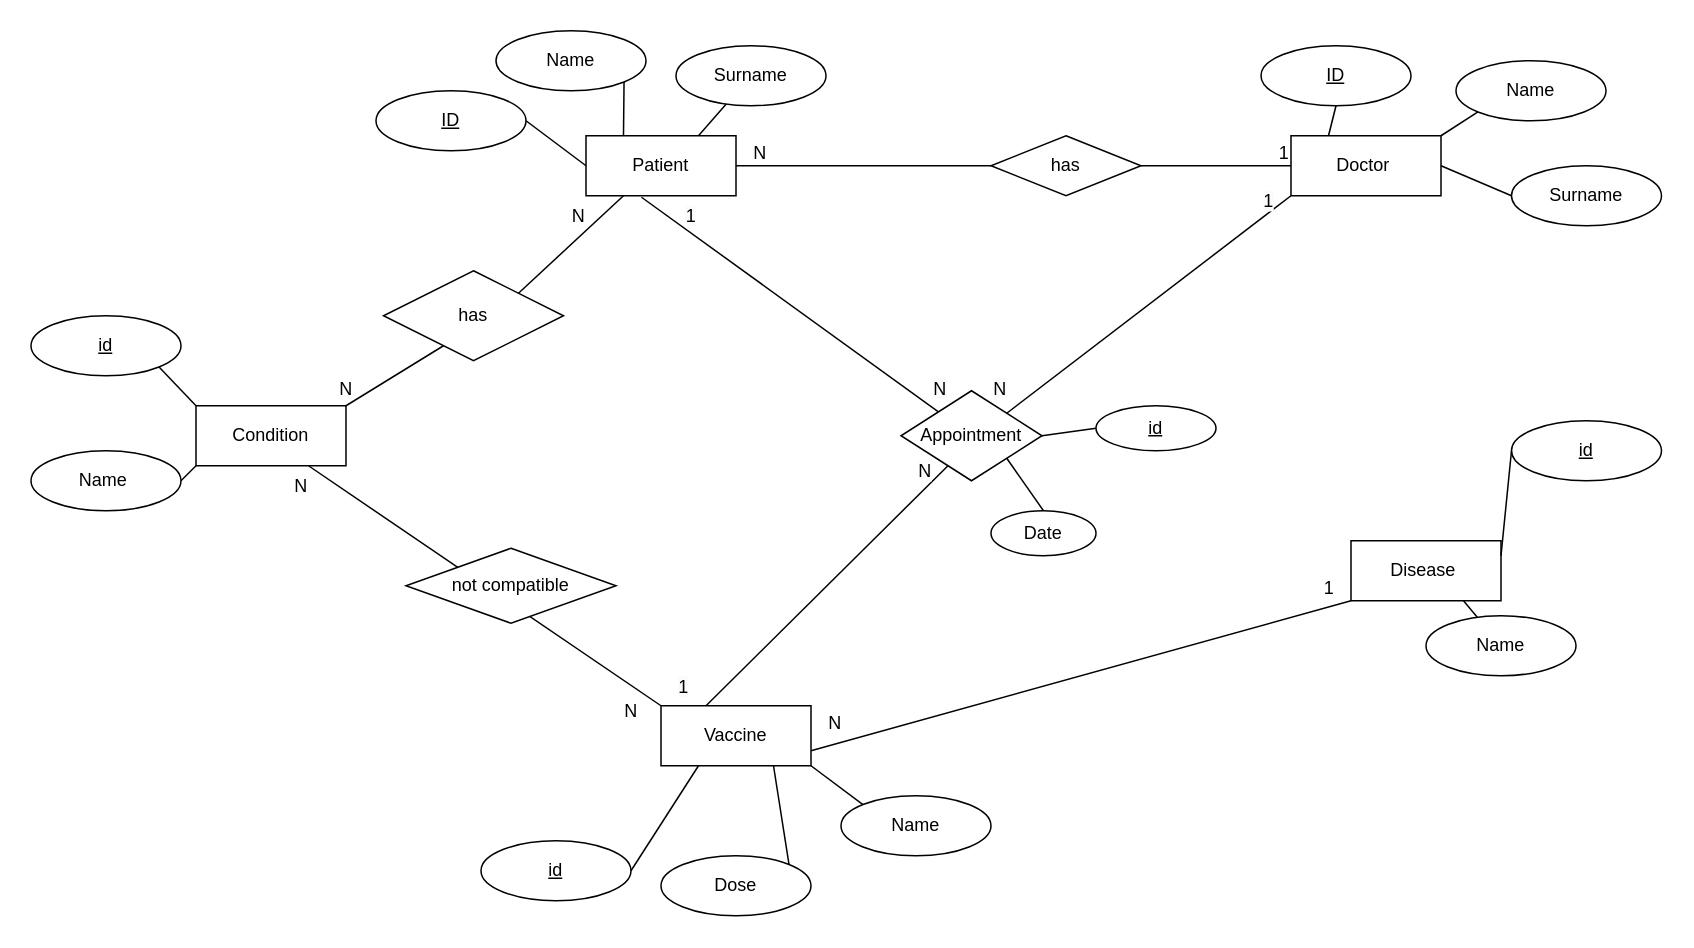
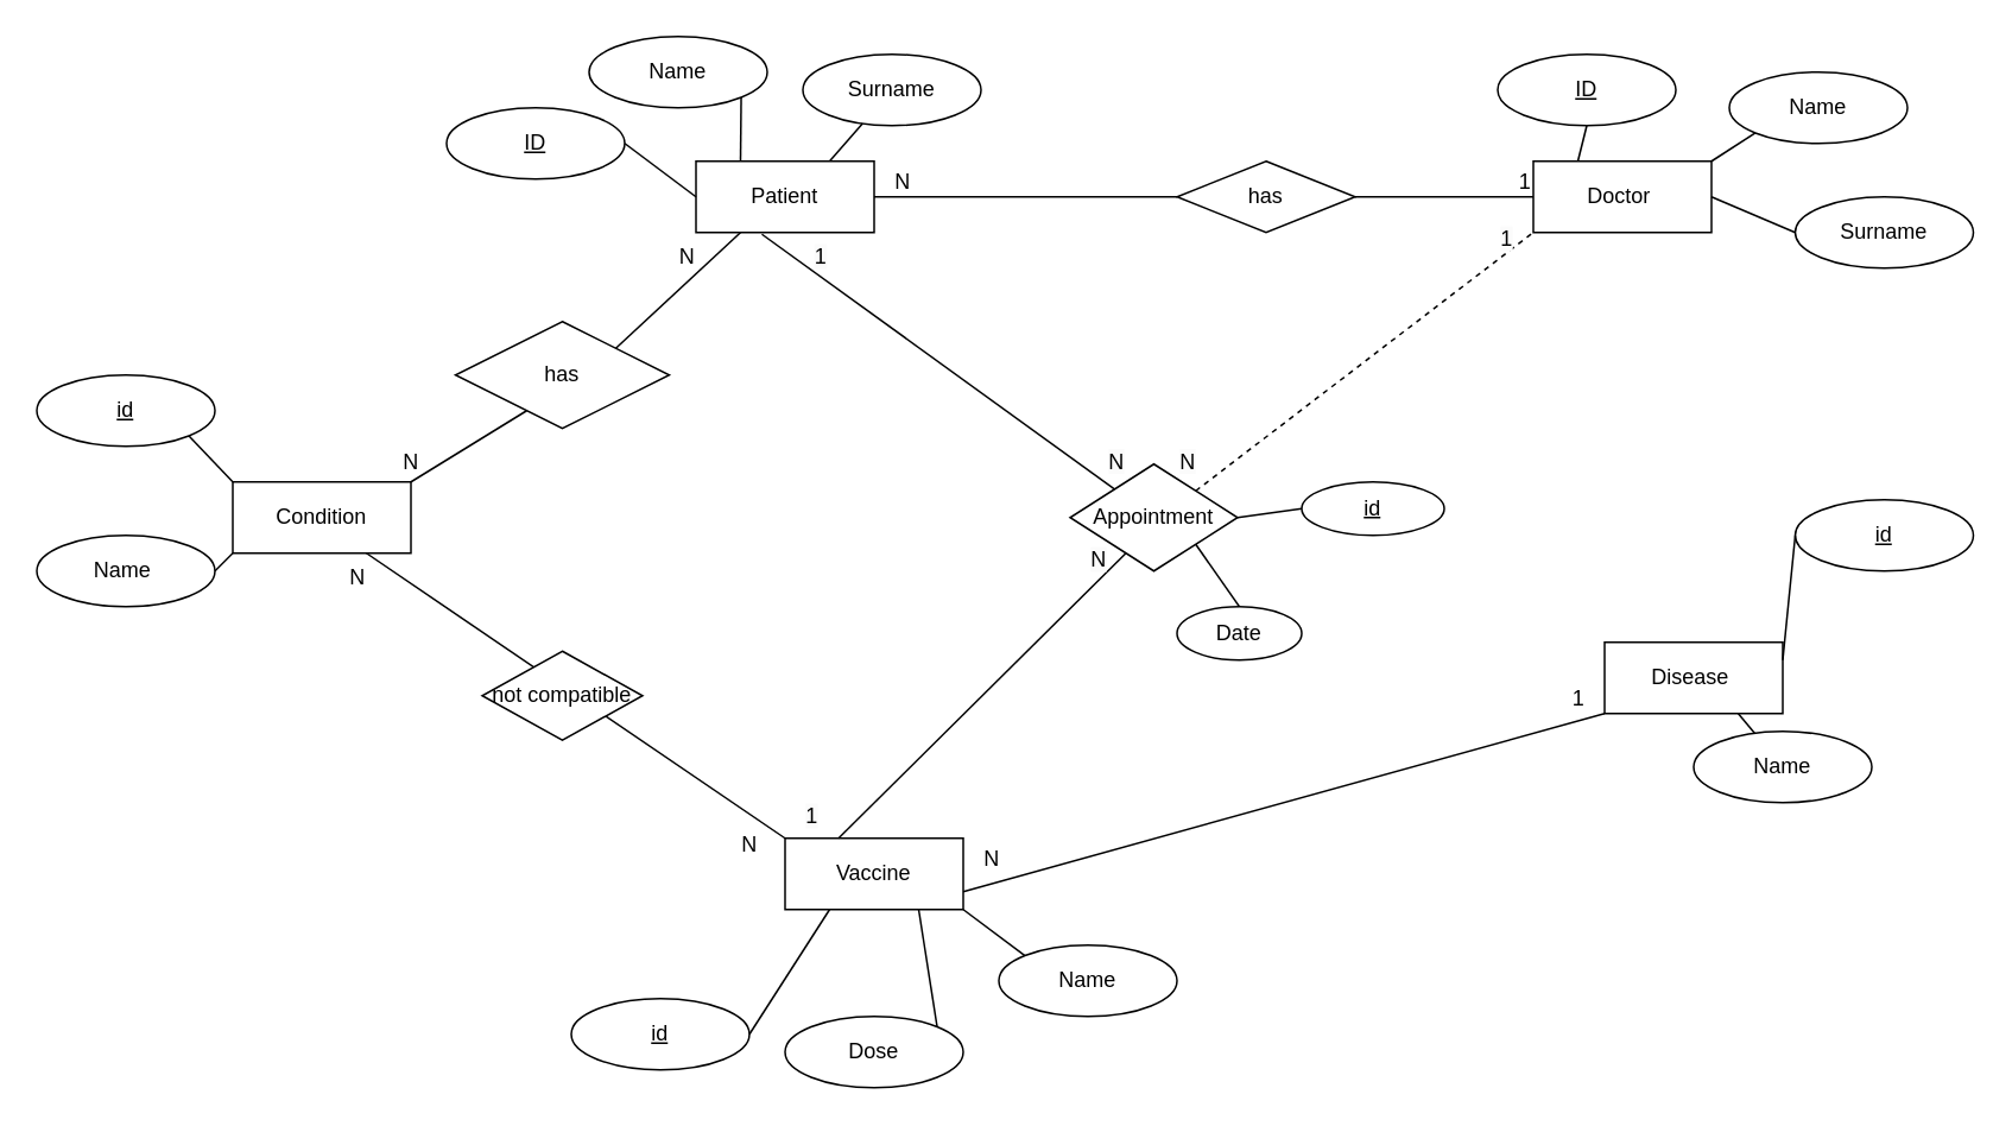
  <mxCell id="0" />
  <mxCell id="1" parent="0" />
  <mxCell id="2" value="" style="shape=link;html=1;rounded=0;entryX=0;entryY=1;entryDx=0;entryDy=0;width=0;exitX=1;exitY=0.75;exitDx=0;exitDy=0;" parent="1" source="7" target="8" edge="1"><mxGeometry relative="1" as="geometry"><mxPoint x="510" y="290" as="sourcePoint" /><mxPoint x="670" y="290" as="targetPoint" /></mxGeometry></mxCell>
  <mxCell id="3" value="N" style="resizable=0;html=1;whiteSpace=wrap;align=left;verticalAlign=bottom;" parent="2" connectable="0" vertex="1"><mxGeometry x="-1" relative="1" as="geometry"><mxPoint x="10" y="-10" as="offset" /></mxGeometry></mxCell>
  <mxCell id="4" value="1" style="resizable=0;html=1;whiteSpace=wrap;align=right;verticalAlign=bottom;" parent="2" connectable="0" vertex="1"><mxGeometry x="1" relative="1" as="geometry"><mxPoint x="-10" as="offset" /></mxGeometry></mxCell>
  <mxCell id="5" value="Doctor&amp;nbsp;" style="whiteSpace=wrap;html=1;align=center;" parent="1" vertex="1"><mxGeometry x="860" y="90" width="100" height="40" as="geometry" /></mxCell>
  <mxCell id="6" value="Patient" style="whiteSpace=wrap;html=1;align=center;" parent="1" vertex="1"><mxGeometry x="390" y="90" width="100" height="40" as="geometry" /></mxCell>
  <mxCell id="7" value="Vaccine" style="whiteSpace=wrap;html=1;align=center;" parent="1" vertex="1"><mxGeometry x="440" y="470" width="100" height="40" as="geometry" /></mxCell>
  <mxCell id="8" value="Disease&amp;nbsp;" style="whiteSpace=wrap;html=1;align=center;" parent="1" vertex="1"><mxGeometry x="900" y="360" width="100" height="40" as="geometry" /></mxCell>
  <mxCell id="9" value="Condition" style="whiteSpace=wrap;html=1;align=center;" parent="1" vertex="1"><mxGeometry x="130" y="270" width="100" height="40" as="geometry" /></mxCell>
  <mxCell id="10" value="ID" style="ellipse;whiteSpace=wrap;html=1;align=center;fontStyle=4;" parent="1" vertex="1"><mxGeometry x="250" y="60" width="100" height="40" as="geometry" /></mxCell>
  <mxCell id="11" value="Name" style="ellipse;whiteSpace=wrap;html=1;align=center;" parent="1" vertex="1"><mxGeometry x="330" y="20" width="100" height="40" as="geometry" /></mxCell>
  <mxCell id="12" value="Surname" style="ellipse;whiteSpace=wrap;html=1;align=center;" parent="1" vertex="1"><mxGeometry x="450" y="30" width="100" height="40" as="geometry" /></mxCell>
  <mxCell id="13" value="&lt;u&gt;id&lt;/u&gt;" style="ellipse;whiteSpace=wrap;html=1;align=center;" parent="1" vertex="1"><mxGeometry x="1007" y="280" width="100" height="40" as="geometry" /></mxCell>
  <mxCell id="14" value="Name" style="ellipse;whiteSpace=wrap;html=1;align=center;" parent="1" vertex="1"><mxGeometry x="970" y="40" width="100" height="40" as="geometry" /></mxCell>
  <mxCell id="15" value="ID" style="ellipse;whiteSpace=wrap;html=1;align=center;fontStyle=4;" parent="1" vertex="1"><mxGeometry x="840" y="30" width="100" height="40" as="geometry" /></mxCell>
  <mxCell id="16" value="Dose" style="ellipse;whiteSpace=wrap;html=1;align=center;" parent="1" vertex="1"><mxGeometry x="440" y="570" width="100" height="40" as="geometry" /></mxCell>
  <mxCell id="17" value="Surname" style="ellipse;whiteSpace=wrap;html=1;align=center;" parent="1" vertex="1"><mxGeometry x="1007" y="110" width="100" height="40" as="geometry" /></mxCell>
  <mxCell id="18" value="id" style="ellipse;whiteSpace=wrap;html=1;align=center;fontStyle=4;" parent="1" vertex="1"><mxGeometry x="320" y="560" width="100" height="40" as="geometry" /></mxCell>
  <mxCell id="19" value="" style="shape=link;html=1;rounded=0;width=0;entryX=0;entryY=0.5;entryDx=0;entryDy=0;" parent="1" source="23" target="5" edge="1"><mxGeometry relative="1" as="geometry"><mxPoint x="580" y="139.5" as="sourcePoint" /><mxPoint x="740" y="139.5" as="targetPoint" /><Array as="points"><mxPoint x="800" y="110" /></Array></mxGeometry></mxCell>
  <mxCell id="20" value="1" style="resizable=0;html=1;whiteSpace=wrap;align=right;verticalAlign=bottom;" parent="19" connectable="0" vertex="1"><mxGeometry x="1" relative="1" as="geometry" /></mxCell>
  <mxCell id="21" value="" style="shape=link;html=1;rounded=0;width=0;entryX=0;entryY=0.5;entryDx=0;entryDy=0;exitX=1;exitY=0.5;exitDx=0;exitDy=0;" parent="1" source="6" target="23" edge="1"><mxGeometry relative="1" as="geometry"><mxPoint x="580" y="139.5" as="sourcePoint" /><mxPoint x="840" y="140" as="targetPoint" /><Array as="points" /></mxGeometry></mxCell>
  <mxCell id="22" value="N" style="resizable=0;html=1;whiteSpace=wrap;align=left;verticalAlign=bottom;" parent="21" connectable="0" vertex="1"><mxGeometry x="-1" relative="1" as="geometry"><mxPoint x="10" as="offset" /></mxGeometry></mxCell>
  <mxCell id="23" value="has" style="shape=rhombus;perimeter=rhombusPerimeter;whiteSpace=wrap;html=1;align=center;" parent="1" vertex="1"><mxGeometry x="660" y="90" width="100" height="40" as="geometry" /></mxCell>
  <mxCell id="24" value="" style="endArrow=none;html=1;rounded=0;exitX=0.25;exitY=0;exitDx=0;exitDy=0;entryX=1;entryY=1;entryDx=0;entryDy=0;" parent="1" source="6" target="11" edge="1"><mxGeometry relative="1" as="geometry"><mxPoint x="610" y="300" as="sourcePoint" /><mxPoint x="770" y="300" as="targetPoint" /><Array as="points" /></mxGeometry></mxCell>
  <mxCell id="25" value="" style="endArrow=none;html=1;rounded=0;exitX=0.75;exitY=0;exitDx=0;exitDy=0;" parent="1" source="6" target="12" edge="1"><mxGeometry relative="1" as="geometry"><mxPoint x="540" y="130" as="sourcePoint" /><mxPoint x="485" y="94" as="targetPoint" /></mxGeometry></mxCell>
  <mxCell id="26" value="" style="endArrow=none;html=1;rounded=0;exitX=0;exitY=0.5;exitDx=0;exitDy=0;entryX=1;entryY=0.5;entryDx=0;entryDy=0;" parent="1" source="6" target="10" edge="1"><mxGeometry relative="1" as="geometry"><mxPoint x="565" y="130" as="sourcePoint" /><mxPoint x="568" y="100" as="targetPoint" /></mxGeometry></mxCell>
  <mxCell id="27" value="" style="endArrow=none;html=1;rounded=0;exitX=0.25;exitY=1;exitDx=0;exitDy=0;entryX=1;entryY=0.5;entryDx=0;entryDy=0;" parent="1" source="7" target="18" edge="1"><mxGeometry relative="1" as="geometry"><mxPoint x="490" y="150" as="sourcePoint" /><mxPoint x="460" y="140" as="targetPoint" /></mxGeometry></mxCell>
  <mxCell id="28" value="" style="endArrow=none;html=1;rounded=0;exitX=0.75;exitY=1;exitDx=0;exitDy=0;entryX=1;entryY=0;entryDx=0;entryDy=0;" parent="1" source="7" target="16" edge="1"><mxGeometry relative="1" as="geometry"><mxPoint x="420" y="270" as="sourcePoint" /><mxPoint x="410" y="260" as="targetPoint" /></mxGeometry></mxCell>
  <mxCell id="29" value="" style="endArrow=none;html=1;rounded=0;exitX=0.25;exitY=0;exitDx=0;exitDy=0;entryX=0.5;entryY=1;entryDx=0;entryDy=0;" parent="1" source="5" target="15" edge="1"><mxGeometry relative="1" as="geometry"><mxPoint x="515" y="130" as="sourcePoint" /><mxPoint x="485" y="94" as="targetPoint" /></mxGeometry></mxCell>
  <mxCell id="30" value="" style="endArrow=none;html=1;rounded=0;exitX=1;exitY=0;exitDx=0;exitDy=0;entryX=0;entryY=1;entryDx=0;entryDy=0;" parent="1" source="5" target="14" edge="1"><mxGeometry relative="1" as="geometry"><mxPoint x="875" y="130" as="sourcePoint" /><mxPoint x="870" y="110" as="targetPoint" /></mxGeometry></mxCell>
  <mxCell id="31" value="" style="endArrow=none;html=1;rounded=0;exitX=1;exitY=0.5;exitDx=0;exitDy=0;entryX=0;entryY=0.5;entryDx=0;entryDy=0;" parent="1" source="5" target="17" edge="1"><mxGeometry relative="1" as="geometry"><mxPoint x="950" y="130" as="sourcePoint" /><mxPoint x="955" y="140" as="targetPoint" /></mxGeometry></mxCell>
  <mxCell id="32" value="" style="endArrow=none;html=1;rounded=0;exitX=1;exitY=0.25;exitDx=0;exitDy=0;entryX=0;entryY=0.5;entryDx=0;entryDy=0;" parent="1" source="8" target="13" edge="1"><mxGeometry relative="1" as="geometry"><mxPoint x="950" y="150" as="sourcePoint" /><mxPoint x="970" y="160" as="targetPoint" /></mxGeometry></mxCell>
  <mxCell id="33" value="" style="endArrow=none;html=1;rounded=0;exitX=1;exitY=0.5;exitDx=0;exitDy=0;entryX=0;entryY=0.5;entryDx=0;entryDy=0;" parent="1" source="37" target="48" edge="1"><mxGeometry relative="1" as="geometry"><mxPoint x="610" y="340" as="sourcePoint" /><mxPoint x="582" y="315" as="targetPoint" /></mxGeometry></mxCell>
  <mxCell id="34" value="N" style="text;strokeColor=none;fillColor=none;spacingLeft=4;spacingRight=4;overflow=hidden;rotatable=0;points=[[0,0.5],[1,0.5]];portConstraint=eastwest;fontSize=12;whiteSpace=wrap;html=1;" parent="1" vertex="1"><mxGeometry x="190" y="310" width="40" height="30" as="geometry" /></mxCell>
  <mxCell id="35" value="" style="endArrow=none;html=1;rounded=0;exitX=0.25;exitY=1;exitDx=0;exitDy=0;" parent="1" source="37" edge="1"><mxGeometry relative="1" as="geometry"><mxPoint x="610" y="340" as="sourcePoint" /><mxPoint x="470" y="470" as="targetPoint" /></mxGeometry></mxCell>
  <mxCell id="36" value="" style="endArrow=none;html=1;rounded=0;exitX=0.37;exitY=1.025;exitDx=0;exitDy=0;exitPerimeter=0;" parent="1" source="6" target="37" edge="1"><mxGeometry relative="1" as="geometry"><mxPoint x="485" y="190" as="sourcePoint" /><mxPoint x="505" y="460" as="targetPoint" /></mxGeometry></mxCell>
  <mxCell id="37" value="Appointment" style="shape=rhombus;perimeter=rhombusPerimeter;whiteSpace=wrap;html=1;align=center;" parent="1" vertex="1"><mxGeometry x="600" y="260" width="94" height="60" as="geometry" /></mxCell>
  <mxCell id="38" value="&lt;u&gt;id&lt;/u&gt;" style="ellipse;whiteSpace=wrap;html=1;align=center;" parent="1" vertex="1"><mxGeometry x="20" y="210" width="100" height="40" as="geometry" /></mxCell>
  <mxCell id="39" value="" style="endArrow=none;html=1;rounded=0;exitX=1;exitY=1;exitDx=0;exitDy=0;entryX=0;entryY=0;entryDx=0;entryDy=0;" parent="1" source="38" target="9" edge="1"><mxGeometry relative="1" as="geometry"><mxPoint x="360" y="340" as="sourcePoint" /><mxPoint x="520" y="340" as="targetPoint" /></mxGeometry></mxCell>
  <mxCell id="40" value="" style="endArrow=none;html=1;rounded=0;exitX=0.75;exitY=1;exitDx=0;exitDy=0;entryX=0;entryY=0;entryDx=0;entryDy=0;" parent="1" source="9" target="7" edge="1"><mxGeometry relative="1" as="geometry"><mxPoint x="205" y="310" as="sourcePoint" /><mxPoint x="420" y="470" as="targetPoint" /></mxGeometry></mxCell>
- <mxCell id="41" value="not compatible" style="shape=rhombus;perimeter=rhombusPerimeter;whiteSpace=wrap;html=1;align=center;" parent="1" vertex="1"><mxGeometry x="270" y="365" width="140" height="50" as="geometry" /></mxCell>
+ <mxCell id="41" value="not compatible" style="shape=rhombus;perimeter=rhombusPerimeter;whiteSpace=wrap;html=1;align=center;" parent="1" vertex="1"><mxGeometry x="270" y="365" width="90" height="50" as="geometry" /></mxCell>
  <mxCell id="42" value="N" style="text;strokeColor=none;fillColor=none;spacingLeft=4;spacingRight=4;overflow=hidden;rotatable=0;points=[[0,0.5],[1,0.5]];portConstraint=eastwest;fontSize=12;whiteSpace=wrap;html=1;" parent="1" vertex="1"><mxGeometry x="410" y="460" width="20" height="30" as="geometry" /></mxCell>
  <mxCell id="43" value="" style="endArrow=none;html=1;rounded=0;exitX=1;exitY=0;exitDx=0;exitDy=0;entryX=0.25;entryY=1;entryDx=0;entryDy=0;" parent="1" source="45" target="6" edge="1"><mxGeometry relative="1" as="geometry"><mxPoint x="490" y="380" as="sourcePoint" /><mxPoint x="650" y="380" as="targetPoint" /></mxGeometry></mxCell>
  <mxCell id="44" value="" style="endArrow=none;html=1;rounded=0;exitX=1;exitY=0;exitDx=0;exitDy=0;entryX=0.25;entryY=1;entryDx=0;entryDy=0;" parent="1" source="9" target="45" edge="1"><mxGeometry relative="1" as="geometry"><mxPoint x="230" y="290" as="sourcePoint" /><mxPoint x="415" y="130" as="targetPoint" /></mxGeometry></mxCell>
  <mxCell id="45" value="has" style="shape=rhombus;perimeter=rhombusPerimeter;whiteSpace=wrap;html=1;align=center;" parent="1" vertex="1"><mxGeometry x="255" y="180" width="120" height="60" as="geometry" /></mxCell>
  <mxCell id="46" value="N" style="text;strokeColor=none;fillColor=none;spacingLeft=4;spacingRight=4;overflow=hidden;rotatable=0;points=[[0,0.5],[1,0.5]];portConstraint=eastwest;fontSize=12;whiteSpace=wrap;html=1;" parent="1" vertex="1"><mxGeometry x="220" y="245" width="20" height="30" as="geometry" /></mxCell>
  <mxCell id="47" value="N" style="text;strokeColor=none;fillColor=none;spacingLeft=4;spacingRight=4;overflow=hidden;rotatable=0;points=[[0,0.5],[1,0.5]];portConstraint=eastwest;fontSize=12;whiteSpace=wrap;html=1;" parent="1" vertex="1"><mxGeometry x="375" y="130" width="20" height="30" as="geometry" /></mxCell>
  <mxCell id="48" value="id" style="ellipse;whiteSpace=wrap;html=1;align=center;fontStyle=4;" parent="1" vertex="1"><mxGeometry x="730" y="270" width="80" height="30" as="geometry" /></mxCell>
  <mxCell id="49" value="Name&amp;nbsp;" style="ellipse;whiteSpace=wrap;html=1;align=center;" parent="1" vertex="1"><mxGeometry x="20" y="300" width="100" height="40" as="geometry" /></mxCell>
  <mxCell id="50" value="" style="endArrow=none;html=1;rounded=0;exitX=0;exitY=1;exitDx=0;exitDy=0;entryX=1;entryY=0.5;entryDx=0;entryDy=0;" parent="1" source="9" target="49" edge="1"><mxGeometry relative="1" as="geometry"><mxPoint x="500" y="320" as="sourcePoint" /><mxPoint x="660" y="320" as="targetPoint" /></mxGeometry></mxCell>
  <mxCell id="51" value="Name" style="ellipse;whiteSpace=wrap;html=1;align=center;" parent="1" vertex="1"><mxGeometry x="950" y="410" width="100" height="40" as="geometry" /></mxCell>
  <mxCell id="52" value="" style="endArrow=none;html=1;rounded=0;entryX=0.75;entryY=1;entryDx=0;entryDy=0;" parent="1" source="51" target="8" edge="1"><mxGeometry relative="1" as="geometry"><mxPoint x="500" y="320" as="sourcePoint" /><mxPoint x="660" y="320" as="targetPoint" /></mxGeometry></mxCell>
  <mxCell id="53" value="Name" style="ellipse;whiteSpace=wrap;html=1;align=center;" parent="1" vertex="1"><mxGeometry x="560" y="530" width="100" height="40" as="geometry" /></mxCell>
  <mxCell id="54" value="" style="endArrow=none;html=1;rounded=0;exitX=1;exitY=1;exitDx=0;exitDy=0;entryX=0;entryY=0;entryDx=0;entryDy=0;" parent="1" source="7" target="53" edge="1"><mxGeometry relative="1" as="geometry"><mxPoint x="500" y="320" as="sourcePoint" /><mxPoint x="660" y="320" as="targetPoint" /></mxGeometry></mxCell>
- <mxCell id="55" value="" style="endArrow=none;html=1;rounded=0;exitX=1;exitY=0;exitDx=0;exitDy=0;entryX=0;entryY=1;entryDx=0;entryDy=0;" parent="1" source="37" target="5" edge="1"><mxGeometry relative="1" as="geometry"><mxPoint x="480" y="360" as="sourcePoint" /><mxPoint x="870" y="140" as="targetPoint" /></mxGeometry></mxCell>
+ <mxCell id="55" value="" style="endArrow=none;html=1;rounded=0;exitX=1;exitY=0;exitDx=0;exitDy=0;entryX=0;entryY=1;entryDx=0;entryDy=0;dashed=1;" parent="1" source="37" target="5" edge="1"><mxGeometry relative="1" as="geometry"><mxPoint x="480" y="360" as="sourcePoint" /><mxPoint x="870" y="140" as="targetPoint" /></mxGeometry></mxCell>
  <mxCell id="56" value="Date" style="ellipse;whiteSpace=wrap;html=1;align=center;" parent="1" vertex="1"><mxGeometry x="660" y="340" width="70" height="30" as="geometry" /></mxCell>
  <mxCell id="57" value="" style="endArrow=none;html=1;rounded=0;exitX=1;exitY=1;exitDx=0;exitDy=0;entryX=0.5;entryY=0;entryDx=0;entryDy=0;" parent="1" source="37" target="56" edge="1"><mxGeometry relative="1" as="geometry"><mxPoint x="480" y="360" as="sourcePoint" /><mxPoint x="640" y="360" as="targetPoint" /></mxGeometry></mxCell>
  <mxCell id="58" value="&#10;&lt;span style=&quot;color: rgb(0, 0, 0); font-family: Helvetica; font-size: 12px; font-style: normal; font-variant-ligatures: normal; font-variant-caps: normal; font-weight: 400; letter-spacing: normal; orphans: 2; text-align: left; text-indent: 0px; text-transform: none; widows: 2; word-spacing: 0px; -webkit-text-stroke-width: 0px; background-color: rgb(251, 251, 251); text-decoration-thickness: initial; text-decoration-style: initial; text-decoration-color: initial; float: none; display: inline !important;&quot;&gt;1&lt;/span&gt;&#10;&#10;" style="text;whiteSpace=wrap;html=1;" vertex="1" parent="1"><mxGeometry x="450" y="430" width="50" height="40" as="geometry" /></mxCell>
  <mxCell id="59" value="&lt;span style=&quot;color: rgb(0, 0, 0); font-family: Helvetica; font-size: 12px; font-style: normal; font-variant-ligatures: normal; font-variant-caps: normal; font-weight: 400; letter-spacing: normal; orphans: 2; text-align: left; text-indent: 0px; text-transform: none; widows: 2; word-spacing: 0px; -webkit-text-stroke-width: 0px; background-color: rgb(251, 251, 251); text-decoration-thickness: initial; text-decoration-style: initial; text-decoration-color: initial; float: none; display: inline !important;&quot;&gt;1&lt;/span&gt;" style="text;whiteSpace=wrap;html=1;" vertex="1" parent="1"><mxGeometry x="455" y="130" width="40" height="40" as="geometry" /></mxCell>
  <mxCell id="60" value="&lt;span style=&quot;color: rgb(0, 0, 0); font-family: Helvetica; font-size: 12px; font-style: normal; font-variant-ligatures: normal; font-variant-caps: normal; font-weight: 400; letter-spacing: normal; orphans: 2; text-align: left; text-indent: 0px; text-transform: none; widows: 2; word-spacing: 0px; -webkit-text-stroke-width: 0px; background-color: rgb(251, 251, 251); text-decoration-thickness: initial; text-decoration-style: initial; text-decoration-color: initial; float: none; display: inline !important;&quot;&gt;1&lt;/span&gt;" style="text;whiteSpace=wrap;html=1;" vertex="1" parent="1"><mxGeometry x="840" y="120" width="40" height="40" as="geometry" /></mxCell>
  <mxCell id="61" value="&lt;span style=&quot;color: rgb(0, 0, 0); font-family: Helvetica; font-size: 12px; font-style: normal; font-variant-ligatures: normal; font-variant-caps: normal; font-weight: 400; letter-spacing: normal; orphans: 2; text-align: left; text-indent: 0px; text-transform: none; widows: 2; word-spacing: 0px; -webkit-text-stroke-width: 0px; background-color: rgb(251, 251, 251); text-decoration-thickness: initial; text-decoration-style: initial; text-decoration-color: initial; float: none; display: inline !important;&quot;&gt;N&lt;/span&gt;" style="text;whiteSpace=wrap;html=1;" vertex="1" parent="1"><mxGeometry x="620" y="245" width="40" height="40" as="geometry" /></mxCell>
  <mxCell id="62" value="&lt;span style=&quot;color: rgb(0, 0, 0); font-family: Helvetica; font-size: 12px; font-style: normal; font-variant-ligatures: normal; font-variant-caps: normal; font-weight: 400; letter-spacing: normal; orphans: 2; text-align: left; text-indent: 0px; text-transform: none; widows: 2; word-spacing: 0px; -webkit-text-stroke-width: 0px; background-color: rgb(251, 251, 251); text-decoration-thickness: initial; text-decoration-style: initial; text-decoration-color: initial; float: none; display: inline !important;&quot;&gt;N&lt;/span&gt;" style="text;whiteSpace=wrap;html=1;" vertex="1" parent="1"><mxGeometry x="610" y="300" width="40" height="40" as="geometry" /></mxCell>
  <mxCell id="63" value="&lt;span style=&quot;color: rgb(0, 0, 0); font-family: Helvetica; font-size: 12px; font-style: normal; font-variant-ligatures: normal; font-variant-caps: normal; font-weight: 400; letter-spacing: normal; orphans: 2; text-align: left; text-indent: 0px; text-transform: none; widows: 2; word-spacing: 0px; -webkit-text-stroke-width: 0px; background-color: rgb(251, 251, 251); text-decoration-thickness: initial; text-decoration-style: initial; text-decoration-color: initial; float: none; display: inline !important;&quot;&gt;N&lt;/span&gt;" style="text;whiteSpace=wrap;html=1;" vertex="1" parent="1"><mxGeometry x="660" y="245" width="40" height="40" as="geometry" /></mxCell>
